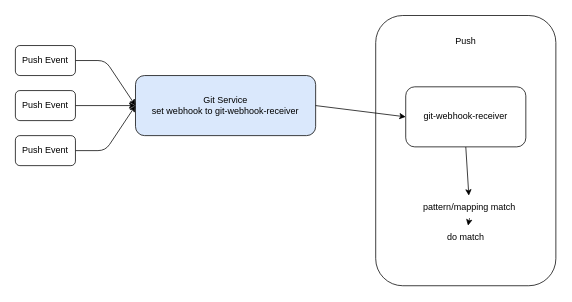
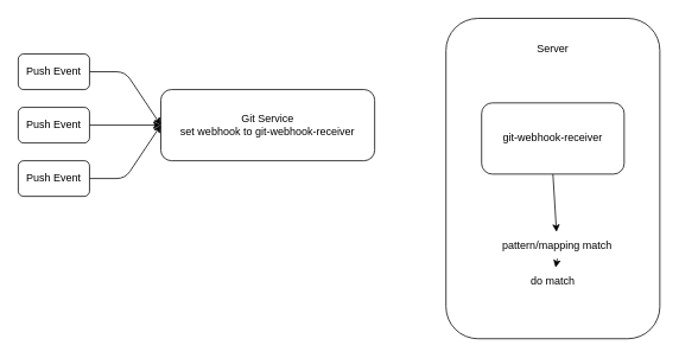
  <mxCell id="0" />
  <mxCell id="1" parent="0" />
- <mxCell id="2" value="Git Service&lt;br&gt;set webhook to git-webhook-receiver" style="rounded=1;whiteSpace=wrap;html=1;fillColor=#dae8fc;" vertex="1" parent="1"><mxGeometry x="180" y="100" width="240" height="80" as="geometry" /></mxCell>
+ <mxCell id="2" value="Git Service&lt;br&gt;set webhook to git-webhook-receiver" style="rounded=1;whiteSpace=wrap;html=1;" vertex="1" parent="1"><mxGeometry x="180" y="100" width="240" height="80" as="geometry" /></mxCell>
  <mxCell id="3" value="" style="rounded=1;whiteSpace=wrap;html=1;" vertex="1" parent="1"><mxGeometry x="500" y="20" width="240" height="360" as="geometry" /></mxCell>
- <mxCell id="4" style="edgeStyle=none;html=1;exitX=1;exitY=0.5;exitDx=0;exitDy=0;entryX=0;entryY=0.5;entryDx=0;entryDy=0;" edge="1" parent="1" source="2" target="6"><mxGeometry relative="1" as="geometry" /></mxCell>
  <mxCell id="5" style="edgeStyle=none;html=1;exitX=0.5;exitY=1;exitDx=0;exitDy=0;" edge="1" parent="1" source="6" target="8"><mxGeometry relative="1" as="geometry" /></mxCell>
  <mxCell id="6" value="git-webhook-receiver" style="rounded=1;whiteSpace=wrap;html=1;" vertex="1" parent="1"><mxGeometry x="540" y="115" width="160" height="80" as="geometry" /></mxCell>
  <mxCell id="7" style="edgeStyle=none;html=1;exitX=0.5;exitY=1;exitDx=0;exitDy=0;" edge="1" parent="1" source="8" target="9"><mxGeometry relative="1" as="geometry" /></mxCell>
  <mxCell id="8" value="pattern/mapping match" style="text;html=1;strokeColor=none;fillColor=none;align=center;verticalAlign=middle;whiteSpace=wrap;rounded=0;" vertex="1" parent="1"><mxGeometry x="545" y="260" width="160" height="30" as="geometry" /></mxCell>
  <mxCell id="9" value="do match" style="text;html=1;strokeColor=none;fillColor=none;align=center;verticalAlign=middle;whiteSpace=wrap;rounded=0;" vertex="1" parent="1"><mxGeometry x="540" y="300" width="160" height="30" as="geometry" /></mxCell>
- <mxCell id="10" value="Push" style="text;html=1;strokeColor=none;fillColor=none;align=center;verticalAlign=middle;whiteSpace=wrap;rounded=0;" vertex="1" parent="1"><mxGeometry x="590" y="40" width="60" height="30" as="geometry" /></mxCell>
+ <mxCell id="10" value="Server" style="text;html=1;strokeColor=none;fillColor=none;align=center;verticalAlign=middle;whiteSpace=wrap;rounded=0;" vertex="1" parent="1"><mxGeometry x="590" y="40" width="60" height="30" as="geometry" /></mxCell>
  <mxCell id="11" style="edgeStyle=none;html=1;exitX=1;exitY=0.5;exitDx=0;exitDy=0;" edge="1" parent="1" source="12"><mxGeometry relative="1" as="geometry"><mxPoint x="180" y="140" as="targetPoint" /><Array as="points"><mxPoint x="140" y="80" /></Array></mxGeometry></mxCell>
  <mxCell id="12" value="Push Event" style="rounded=1;whiteSpace=wrap;html=1;" vertex="1" parent="1"><mxGeometry x="20" y="60" width="80" height="40" as="geometry" /></mxCell>
  <mxCell id="13" style="edgeStyle=none;html=1;entryX=0;entryY=0.5;entryDx=0;entryDy=0;" edge="1" parent="1" source="14" target="2"><mxGeometry relative="1" as="geometry" /></mxCell>
  <mxCell id="14" value="Push Event" style="rounded=1;whiteSpace=wrap;html=1;" vertex="1" parent="1"><mxGeometry x="20" y="120" width="80" height="40" as="geometry" /></mxCell>
  <mxCell id="15" style="edgeStyle=none;html=1;entryX=0;entryY=0.5;entryDx=0;entryDy=0;" edge="1" parent="1" source="16" target="2"><mxGeometry relative="1" as="geometry"><Array as="points"><mxPoint x="140" y="200" /></Array></mxGeometry></mxCell>
  <mxCell id="16" value="Push Event" style="rounded=1;whiteSpace=wrap;html=1;" vertex="1" parent="1"><mxGeometry x="20" y="180" width="80" height="40" as="geometry" /></mxCell>
